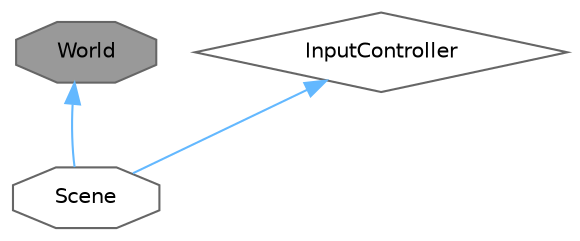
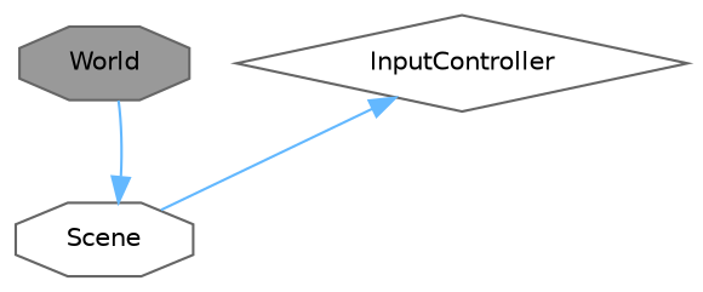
  digraph {
    node [color=gray40 fillcolor=white fontname=Helvetica fontsize=10 shape=octagon style=filled]
    edge [color=steelblue1 dir=back fontname=Helvetica fontsize=10 labelfontname=Helvetica labelfontsize=10 style=solid]
    n1 [fillcolor=grey60 fontcolor=black height=0.2 label=World width=0.4]
    n2 [height=0.2 label=Scene width=0.4]
    n3 [height=0.2 label=InputController shape=diamond width=0.4]
-   n1 -> n2
+   n2 -> n1
    n3 -> n2
  }
